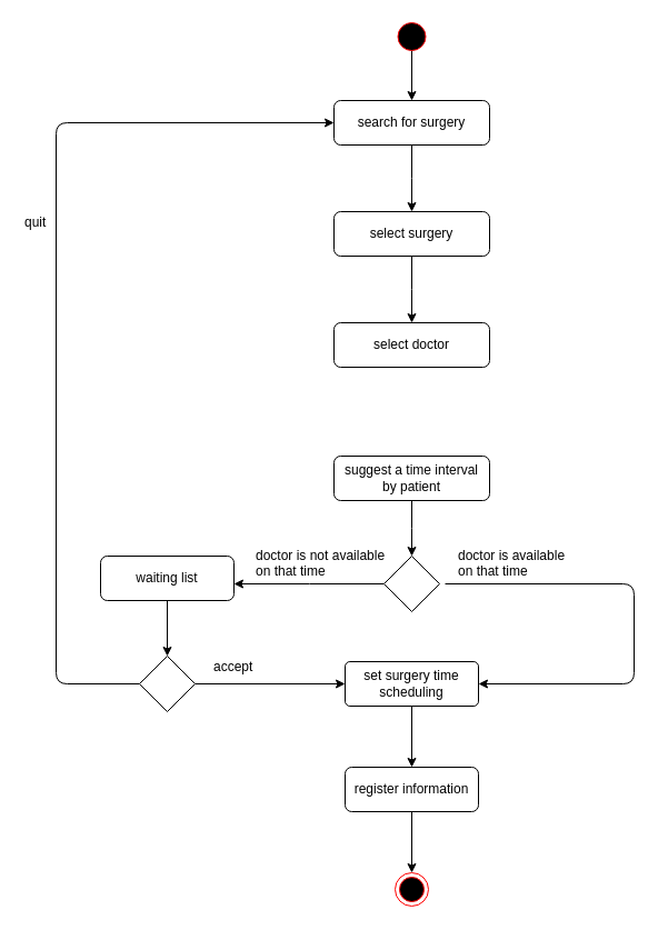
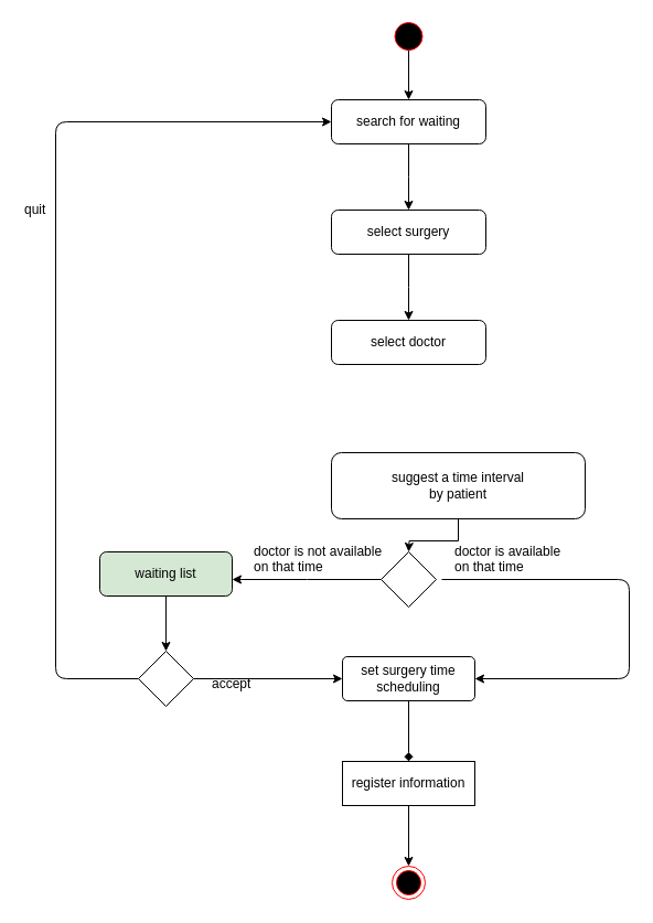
  <mxCell id="0" />
  <mxCell id="1" parent="0" />
  <mxCell id="2" value="" style="edgeStyle=orthogonalEdgeStyle;rounded=0;orthogonalLoop=1;jettySize=auto;html=1;" parent="1" source="3" edge="1"><mxGeometry relative="1" as="geometry"><mxPoint x="370" y="90" as="targetPoint" /></mxGeometry></mxCell>
  <mxCell id="3" value="" style="ellipse;whiteSpace=wrap;html=1;aspect=fixed;fillColor=#000000;strokeColor=#FF0000;fontColor=#ffffff;" parent="1" vertex="1"><mxGeometry x="357.5" y="20" width="25" height="25" as="geometry" /></mxCell>
  <mxCell id="4" value="" style="edgeStyle=orthogonalEdgeStyle;rounded=0;orthogonalLoop=1;jettySize=auto;html=1;" parent="1" source="5" edge="1"><mxGeometry relative="1" as="geometry"><mxPoint x="370" y="190" as="targetPoint" /></mxGeometry></mxCell>
- <mxCell id="5" value="search for surgery" style="rounded=1;whiteSpace=wrap;html=1;" parent="1" vertex="1"><mxGeometry x="300" y="90" width="140" height="40" as="geometry" /></mxCell>
+ <mxCell id="5" value="search for waiting" style="rounded=1;whiteSpace=wrap;html=1;" parent="1" vertex="1"><mxGeometry x="300" y="90" width="140" height="40" as="geometry" /></mxCell>
  <mxCell id="6" value="" style="edgeStyle=orthogonalEdgeStyle;rounded=0;orthogonalLoop=1;jettySize=auto;html=1;" parent="1" source="7" edge="1"><mxGeometry relative="1" as="geometry"><mxPoint x="370" y="290" as="targetPoint" /></mxGeometry></mxCell>
  <mxCell id="7" value="select surgery" style="rounded=1;whiteSpace=wrap;html=1;" parent="1" vertex="1"><mxGeometry x="300" y="190" width="140" height="40" as="geometry" /></mxCell>
  <mxCell id="8" value="" style="edgeStyle=orthogonalEdgeStyle;rounded=0;orthogonalLoop=1;jettySize=auto;html=1;" parent="1" source="9" edge="1"><mxGeometry relative="1" as="geometry"><mxPoint x="370" y="500" as="targetPoint" /></mxGeometry></mxCell>
- <mxCell id="9" value="suggest a time interval&lt;br&gt;by patient" style="rounded=1;whiteSpace=wrap;html=1;" parent="1" vertex="1"><mxGeometry x="300" y="410" width="140" height="40" as="geometry" /></mxCell>
+ <mxCell id="9" value="suggest a time interval&lt;br&gt;by patient" style="rounded=1;whiteSpace=wrap;html=1;" parent="1" vertex="1"><mxGeometry x="300" y="410" width="230" height="60" as="geometry" /></mxCell>
  <mxCell id="10" value="" style="edgeStyle=orthogonalEdgeStyle;rounded=0;orthogonalLoop=1;jettySize=auto;html=1;" parent="1" source="11" edge="1"><mxGeometry relative="1" as="geometry"><mxPoint x="210" y="525" as="targetPoint" /></mxGeometry></mxCell>
  <mxCell id="11" value="" style="rhombus;whiteSpace=wrap;html=1;" parent="1" vertex="1"><mxGeometry x="345" y="500" width="50" height="50" as="geometry" /></mxCell>
  <mxCell id="12" value="doctor is available&amp;nbsp;&lt;br&gt;on that time" style="text;html=1;resizable=0;points=[];autosize=1;align=left;verticalAlign=top;spacingTop=-4;" parent="1" vertex="1"><mxGeometry x="410" y="490" width="110" height="30" as="geometry" /></mxCell>
  <mxCell id="13" value="doctor is not available&amp;nbsp;&lt;br&gt;on that time" style="text;html=1;resizable=0;points=[];autosize=1;align=left;verticalAlign=top;spacingTop=-4;" parent="1" vertex="1"><mxGeometry x="228" y="490" width="130" height="30" as="geometry" /></mxCell>
  <mxCell id="14" value="" style="edgeStyle=orthogonalEdgeStyle;rounded=0;orthogonalLoop=1;jettySize=auto;html=1;" parent="1" source="15" target="23" edge="1"><mxGeometry relative="1" as="geometry"><mxPoint x="373" y="700" as="targetPoint" /></mxGeometry></mxCell>
- <mxCell id="15" value="register information" style="rounded=1;whiteSpace=wrap;html=1;" parent="1" vertex="1"><mxGeometry x="310" y="690" width="120" height="40" as="geometry" /></mxCell>
+ <mxCell id="15" value="register information" style="whiteSpace=wrap;html=1;rounded=0;" parent="1" vertex="1"><mxGeometry x="310" y="690" width="120" height="40" as="geometry" /></mxCell>
  <mxCell id="16" value="" style="edgeStyle=orthogonalEdgeStyle;rounded=0;orthogonalLoop=1;jettySize=auto;html=1;" parent="1" source="17" target="19" edge="1"><mxGeometry relative="1" as="geometry" /></mxCell>
- <mxCell id="17" value="waiting list" style="rounded=1;whiteSpace=wrap;html=1;" parent="1" vertex="1"><mxGeometry x="90" y="500" width="120" height="40" as="geometry" /></mxCell>
+ <mxCell id="17" value="waiting list" style="rounded=1;whiteSpace=wrap;html=1;fillColor=#d5e8d4;" parent="1" vertex="1"><mxGeometry x="90" y="500" width="120" height="40" as="geometry" /></mxCell>
  <mxCell id="18" value="" style="edgeStyle=orthogonalEdgeStyle;rounded=0;orthogonalLoop=1;jettySize=auto;html=1;" parent="1" source="19" edge="1"><mxGeometry relative="1" as="geometry"><mxPoint x="310" y="615" as="targetPoint" /></mxGeometry></mxCell>
  <mxCell id="19" value="" style="rhombus;whiteSpace=wrap;html=1;" parent="1" vertex="1"><mxGeometry x="125" y="590" width="50" height="50" as="geometry" /></mxCell>
  <mxCell id="20" value="" style="endArrow=classic;html=1;exitX=0;exitY=0.5;exitDx=0;exitDy=0;entryX=0;entryY=0.5;entryDx=0;entryDy=0;" parent="1" source="19" target="5" edge="1"><mxGeometry width="50" height="50" relative="1" as="geometry"><mxPoint x="40" y="630" as="sourcePoint" /><mxPoint x="50" y="90" as="targetPoint" /><Array as="points"><mxPoint x="50" y="615" /><mxPoint x="50" y="110" /></Array></mxGeometry></mxCell>
- <mxCell id="21" value="quit" style="text;html=1;resizable=0;points=[];autosize=1;align=left;verticalAlign=top;spacingTop=-4;" parent="1" vertex="1"><mxGeometry x="20" y="190" width="30" height="20" as="geometry" /></mxCell>
- <mxCell id="22" value="accept" style="text;html=1;resizable=0;points=[];autosize=1;align=left;verticalAlign=top;spacingTop=-4;" parent="1" vertex="1"><mxGeometry x="190" y="590" width="50" height="20" as="geometry" /></mxCell>
+ <mxCell id="21" value="quit" style="text;html=1;resizable=0;points=[];autosize=1;align=left;verticalAlign=top;spacingTop=-4;" parent="1" vertex="1"><mxGeometry x="20" y="180" width="30" height="20" as="geometry" /></mxCell>
+ <mxCell id="22" value="accept" style="text;html=1;resizable=0;points=[];autosize=1;align=left;verticalAlign=top;spacingTop=-4;" parent="1" vertex="1"><mxGeometry x="190" y="610" width="50" height="20" as="geometry" /></mxCell>
  <mxCell id="23" value="" style="ellipse;html=1;shape=endState;fillColor=#000000;strokeColor=#ff0000;" parent="1" vertex="1"><mxGeometry x="355" y="785" width="30" height="30" as="geometry" /></mxCell>
  <mxCell id="24" value="select doctor" style="rounded=1;whiteSpace=wrap;html=1;" parent="1" vertex="1"><mxGeometry x="300" y="290" width="140" height="40" as="geometry" /></mxCell>
- <mxCell id="25" value="" style="edgeStyle=orthogonalEdgeStyle;rounded=0;orthogonalLoop=1;jettySize=auto;html=1;" parent="1" source="26" target="15" edge="1"><mxGeometry relative="1" as="geometry" /></mxCell>
+ <mxCell id="25" value="" style="edgeStyle=orthogonalEdgeStyle;rounded=0;orthogonalLoop=1;jettySize=auto;html=1;endArrow=diamond;" parent="1" source="26" target="15" edge="1"><mxGeometry relative="1" as="geometry" /></mxCell>
  <mxCell id="26" value="set surgery time&lt;br&gt;scheduling" style="rounded=1;whiteSpace=wrap;html=1;arcSize=11;rotation=0;" parent="1" vertex="1"><mxGeometry x="310" y="595" width="120" height="40" as="geometry" /></mxCell>
  <mxCell id="27" value="" style="endArrow=classic;html=1;entryX=1;entryY=0.5;entryDx=0;entryDy=0;" parent="1" target="26" edge="1"><mxGeometry width="50" height="50" relative="1" as="geometry"><mxPoint x="400" y="525" as="sourcePoint" /><mxPoint x="600" y="475" as="targetPoint" /><Array as="points"><mxPoint x="570" y="525" /><mxPoint x="570" y="615" /></Array></mxGeometry></mxCell>
